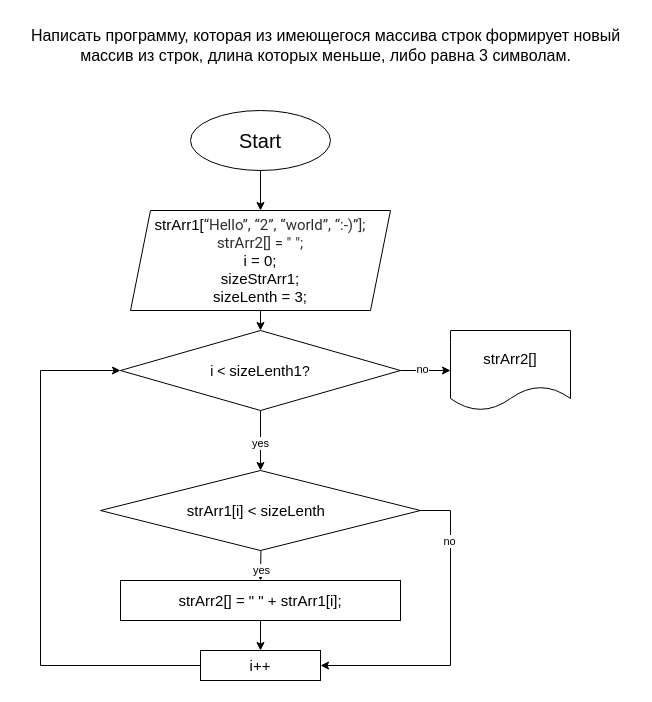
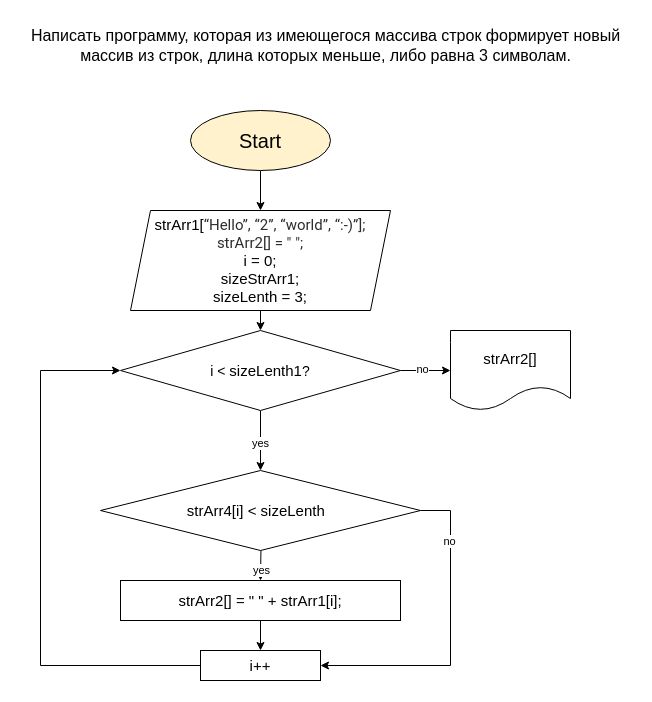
  <mxCell id="0" />
  <mxCell id="1" parent="0" />
  <mxCell id="2" value="" style="edgeStyle=orthogonalEdgeStyle;rounded=0;orthogonalLoop=1;jettySize=auto;html=1;" edge="1" parent="1" source="3" target="5"><mxGeometry relative="1" as="geometry" /></mxCell>
- <mxCell id="3" value="&lt;font style=&quot;font-size: 20px;&quot;&gt;Start&lt;/font&gt;" style="ellipse;whiteSpace=wrap;html=1;" vertex="1" parent="1"><mxGeometry x="190" y="110" width="140" height="60" as="geometry" /></mxCell>
+ <mxCell id="3" value="&lt;font style=&quot;font-size: 20px;&quot;&gt;Start&lt;/font&gt;" style="ellipse;whiteSpace=wrap;html=1;fillColor=#fff2cc;" vertex="1" parent="1"><mxGeometry x="190" y="110" width="140" height="60" as="geometry" /></mxCell>
  <mxCell id="4" value="" style="edgeStyle=orthogonalEdgeStyle;rounded=0;orthogonalLoop=1;jettySize=auto;html=1;" edge="1" parent="1" source="5"><mxGeometry relative="1" as="geometry"><mxPoint x="260" y="330" as="targetPoint" /></mxGeometry></mxCell>
  <mxCell id="5" value="&lt;font style=&quot;font-size: 15px;&quot;&gt;&lt;font style=&quot;font-size: 15px;&quot;&gt;strArr1[&lt;span style=&quot;color: rgb(44, 45, 48); font-family: Onest, Roboto, &amp;quot;San Francisco&amp;quot;, &amp;quot;Helvetica Neue&amp;quot;, Helvetica, Arial; background-color: rgb(255, 255, 255);&quot;&gt;“Hello”, “2”, “world”, “:-)”];&lt;/span&gt;&lt;/font&gt;&lt;/font&gt;&lt;div&gt;&lt;div style=&quot;&quot;&gt;&lt;span style=&quot;font-size: 15px;&quot;&gt;&lt;font face=&quot;Onest, Roboto, San Francisco, Helvetica Neue, Helvetica, Arial&quot; color=&quot;#2c2d30&quot;&gt;strArr2[] = &quot; &quot;;&lt;/font&gt;&lt;/span&gt;&lt;/div&gt;&lt;font style=&quot;font-size: 15px;&quot;&gt;i = 0;&lt;/font&gt;&lt;div&gt;&lt;span style=&quot;font-size: 15px;&quot;&gt;sizeStrArr1;&lt;/span&gt;&lt;br&gt;&lt;/div&gt;&lt;div&gt;&lt;span style=&quot;font-size: 15px;&quot;&gt;sizeLenth = 3;&lt;/span&gt;&lt;/div&gt;&lt;/div&gt;" style="shape=parallelogram;perimeter=parallelogramPerimeter;whiteSpace=wrap;html=1;fixedSize=1;align=center;" vertex="1" parent="1"><mxGeometry x="130" y="210" width="260" height="100" as="geometry" /></mxCell>
  <mxCell id="6" value="" style="edgeStyle=orthogonalEdgeStyle;rounded=0;orthogonalLoop=1;jettySize=auto;html=1;" edge="1" parent="1" target="13"><mxGeometry relative="1" as="geometry"><mxPoint x="260" y="510" as="sourcePoint" /></mxGeometry></mxCell>
  <mxCell id="7" value="yes" style="edgeLabel;html=1;align=center;verticalAlign=middle;resizable=0;points=[];" vertex="1" connectable="0" parent="6"><mxGeometry x="0.077" y="1" relative="1" as="geometry"><mxPoint x="-1" y="22" as="offset" /></mxGeometry></mxCell>
  <mxCell id="8" style="edgeStyle=orthogonalEdgeStyle;rounded=0;orthogonalLoop=1;jettySize=auto;html=1;entryX=1;entryY=0.5;entryDx=0;entryDy=0;" edge="1" parent="1" source="10" target="20"><mxGeometry relative="1" as="geometry"><Array as="points"><mxPoint x="450" y="510" /><mxPoint x="450" y="665" /></Array></mxGeometry></mxCell>
  <mxCell id="9" value="no" style="edgeLabel;html=1;align=center;verticalAlign=middle;resizable=0;points=[];" vertex="1" connectable="0" parent="8"><mxGeometry x="-0.619" y="-2" relative="1" as="geometry"><mxPoint as="offset" /></mxGeometry></mxCell>
- <mxCell id="10" value="&lt;font style=&quot;font-size: 15px;&quot;&gt;strArr1[i] &amp;lt; sizeLenth&amp;nbsp;&amp;nbsp;&lt;/font&gt;" style="rhombus;whiteSpace=wrap;html=1;" vertex="1" parent="1"><mxGeometry x="100" y="470" width="320" height="80" as="geometry" /></mxCell>
+ <mxCell id="10" value="&lt;font style=&quot;font-size: 15px;&quot;&gt;strArr4[i] &amp;lt; sizeLenth&amp;nbsp;&amp;nbsp;&lt;/font&gt;" style="rhombus;whiteSpace=wrap;html=1;" vertex="1" parent="1"><mxGeometry x="100" y="470" width="320" height="80" as="geometry" /></mxCell>
  <mxCell id="11" style="edgeStyle=orthogonalEdgeStyle;rounded=0;orthogonalLoop=1;jettySize=auto;html=1;exitX=0;exitY=0.5;exitDx=0;exitDy=0;entryX=0;entryY=0.5;entryDx=0;entryDy=0;" edge="1" parent="1" source="20" target="19"><mxGeometry relative="1" as="geometry"><Array as="points"><mxPoint x="40" y="665" /><mxPoint x="40" y="370" /></Array></mxGeometry></mxCell>
  <mxCell id="12" value="" style="edgeStyle=orthogonalEdgeStyle;rounded=0;orthogonalLoop=1;jettySize=auto;html=1;" edge="1" parent="1" source="13" target="20"><mxGeometry relative="1" as="geometry" /></mxCell>
  <mxCell id="13" value="&lt;font style=&quot;font-size: 15px;&quot;&gt;strArr2[] = &quot; &quot; + strArr1[i];&lt;/font&gt;" style="rounded=0;whiteSpace=wrap;html=1;" vertex="1" parent="1"><mxGeometry x="120" y="580" width="280" height="40" as="geometry" /></mxCell>
  <mxCell id="14" value="&lt;font style=&quot;font-size: 16px;&quot;&gt;Написать программу, которая из имеющегося массива строк формирует новый &lt;br&gt;массив из строк, длина которых меньше, либо равна 3 символам.&lt;/font&gt;" style="text;html=1;align=center;verticalAlign=middle;resizable=0;points=[];autosize=1;strokeColor=none;fillColor=none;" vertex="1" parent="1"><mxGeometry x="20" y="20" width="610" height="50" as="geometry" /></mxCell>
  <mxCell id="15" value="" style="edgeStyle=orthogonalEdgeStyle;rounded=0;orthogonalLoop=1;jettySize=auto;html=1;" edge="1" parent="1" source="19" target="10"><mxGeometry relative="1" as="geometry" /></mxCell>
  <mxCell id="16" value="yes" style="edgeLabel;html=1;align=center;verticalAlign=middle;resizable=0;points=[];" vertex="1" connectable="0" parent="15"><mxGeometry x="0.05" y="-1" relative="1" as="geometry"><mxPoint as="offset" /></mxGeometry></mxCell>
  <mxCell id="17" value="" style="edgeStyle=orthogonalEdgeStyle;rounded=0;orthogonalLoop=1;jettySize=auto;html=1;" edge="1" parent="1" source="19" target="21"><mxGeometry relative="1" as="geometry" /></mxCell>
  <mxCell id="18" value="no" style="edgeLabel;html=1;align=center;verticalAlign=middle;resizable=0;points=[];" vertex="1" connectable="0" parent="17"><mxGeometry x="-0.16" y="2" relative="1" as="geometry"><mxPoint as="offset" /></mxGeometry></mxCell>
  <mxCell id="19" value="&lt;font style=&quot;font-size: 14px;&quot;&gt;i &amp;lt;&amp;nbsp;&lt;span style=&quot;font-size: 15px;&quot;&gt;sizeLenth1&lt;/span&gt;?&lt;/font&gt;" style="rhombus;whiteSpace=wrap;html=1;" vertex="1" parent="1"><mxGeometry x="120" y="330" width="280" height="80" as="geometry" /></mxCell>
  <mxCell id="20" value="&lt;span style=&quot;font-size: 15px;&quot;&gt;i++&lt;/span&gt;" style="whiteSpace=wrap;html=1;rounded=0;" vertex="1" parent="1"><mxGeometry x="200" y="650" width="120" height="30" as="geometry" /></mxCell>
  <mxCell id="21" value="&lt;span style=&quot;font-size: 15px;&quot;&gt;strArr2[]&lt;/span&gt;" style="shape=document;whiteSpace=wrap;html=1;boundedLbl=1;" vertex="1" parent="1"><mxGeometry x="450" y="330" width="120" height="80" as="geometry" /></mxCell>
